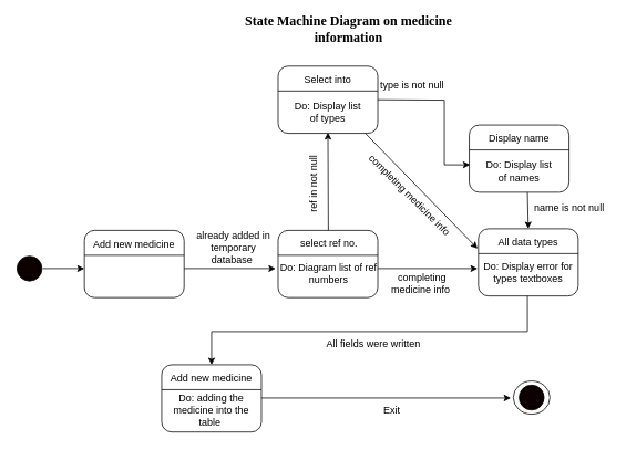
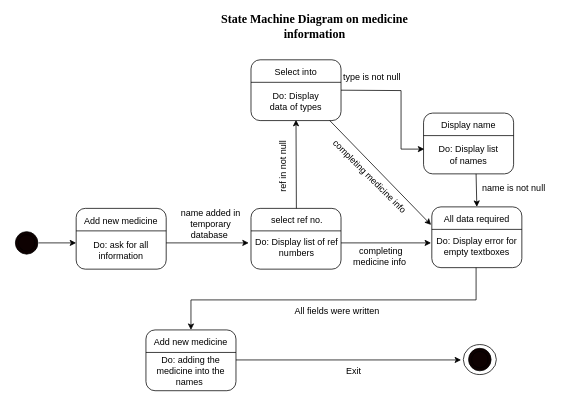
  <mxCell id="0" />
  <mxCell id="1" parent="0" />
  <mxCell id="2" value="" style="ellipse;shape=doubleEllipse;whiteSpace=wrap;html=1;aspect=fixed;strokeColor=#000000;gradientColor=none;fillColor=#0e0101;" vertex="1" parent="1"><mxGeometry x="20" y="308" width="30" height="30" as="geometry" /></mxCell>
  <mxCell id="3" value="" style="rounded=1;whiteSpace=wrap;html=1;strokeColor=#000000;fillColor=#FFFFFF;gradientColor=none;labelBackgroundColor=none;" vertex="1" parent="1"><mxGeometry x="101" y="277" width="120" height="81" as="geometry" /></mxCell>
  <mxCell id="4" value="" style="endArrow=none;html=1;rounded=0;" edge="1" parent="1"><mxGeometry width="50" height="50" relative="1" as="geometry"><mxPoint x="101" y="307" as="sourcePoint" /><mxPoint x="221" y="307" as="targetPoint" /></mxGeometry></mxCell>
  <mxCell id="5" value="Add new medicine" style="text;html=1;strokeColor=none;fillColor=none;align=center;verticalAlign=middle;whiteSpace=wrap;rounded=0;" vertex="1" parent="1"><mxGeometry x="106" y="284" width="110" height="20" as="geometry" /></mxCell>
+ <mxCell id="6" value="Do: ask for all information" style="text;html=1;strokeColor=none;fillColor=none;align=center;verticalAlign=middle;whiteSpace=wrap;rounded=0;labelBackgroundColor=none;" vertex="1" parent="1"><mxGeometry x="116" y="318" width="90" height="30" as="geometry" /></mxCell>
  <mxCell id="7" value="" style="endArrow=classic;html=1;rounded=0;" edge="1" parent="1"><mxGeometry width="50" height="50" relative="1" as="geometry"><mxPoint x="51" y="323" as="sourcePoint" /><mxPoint x="101" y="323" as="targetPoint" /></mxGeometry></mxCell>
- <mxCell id="8" value="already added in temporary database&amp;nbsp;" style="text;html=1;strokeColor=none;fillColor=none;align=center;verticalAlign=middle;whiteSpace=wrap;rounded=0;labelBackgroundColor=none;" vertex="1" parent="1"><mxGeometry x="234" y="283" width="93" height="30" as="geometry" /></mxCell>
+ <mxCell id="8" value="name added in temporary database&amp;nbsp;" style="text;html=1;strokeColor=none;fillColor=none;align=center;verticalAlign=middle;whiteSpace=wrap;rounded=0;labelBackgroundColor=none;" vertex="1" parent="1"><mxGeometry x="234" y="283" width="93" height="30" as="geometry" /></mxCell>
  <mxCell id="9" value="" style="endArrow=classic;html=1;rounded=0;" edge="1" parent="1"><mxGeometry width="50" height="50" relative="1" as="geometry"><mxPoint x="221" y="323" as="sourcePoint" /><mxPoint x="331" y="323" as="targetPoint" /></mxGeometry></mxCell>
  <mxCell id="10" value="" style="rounded=1;whiteSpace=wrap;html=1;strokeColor=#000000;fillColor=#FFFFFF;gradientColor=none;labelBackgroundColor=none;" vertex="1" parent="1"><mxGeometry x="334" y="277" width="120" height="81" as="geometry" /></mxCell>
  <mxCell id="11" value="" style="endArrow=none;html=1;rounded=0;" edge="1" parent="1"><mxGeometry width="50" height="50" relative="1" as="geometry"><mxPoint x="334" y="307" as="sourcePoint" /><mxPoint x="454" y="307" as="targetPoint" /></mxGeometry></mxCell>
  <mxCell id="12" value="select ref no." style="text;html=1;strokeColor=none;fillColor=none;align=center;verticalAlign=middle;whiteSpace=wrap;rounded=0;" vertex="1" parent="1"><mxGeometry x="345.5" y="283" width="99" height="20" as="geometry" /></mxCell>
- <mxCell id="13" value="Do: Diagram list of ref numbers" style="text;html=1;strokeColor=none;fillColor=none;align=center;verticalAlign=middle;whiteSpace=wrap;rounded=0;labelBackgroundColor=none;" vertex="1" parent="1"><mxGeometry x="332" y="314" width="126" height="30" as="geometry" /></mxCell>
+ <mxCell id="13" value="Do: Display list of ref numbers" style="text;html=1;strokeColor=none;fillColor=none;align=center;verticalAlign=middle;whiteSpace=wrap;rounded=0;labelBackgroundColor=none;" vertex="1" parent="1"><mxGeometry x="332" y="314" width="126" height="30" as="geometry" /></mxCell>
  <mxCell id="14" value="&lt;font style=&quot;font-size: 16px;&quot; face=&quot;Comic Sans MS&quot;&gt;&lt;b&gt;State Machine Diagram&amp;nbsp;on medicine information&lt;/b&gt;&lt;/font&gt;" style="text;html=1;strokeColor=none;fillColor=none;align=center;verticalAlign=middle;whiteSpace=wrap;rounded=0;labelBackgroundColor=none;" vertex="1" parent="1"><mxGeometry x="259" y="20" width="320" height="30" as="geometry" /></mxCell>
  <mxCell id="15" value="" style="endArrow=classic;html=1;rounded=0;fontFamily=Comic Sans MS;fontSize=16;" edge="1" parent="1"><mxGeometry width="50" height="50" relative="1" as="geometry"><mxPoint x="394.5" y="277" as="sourcePoint" /><mxPoint x="394" y="159" as="targetPoint" /></mxGeometry></mxCell>
  <mxCell id="16" value="" style="rounded=1;whiteSpace=wrap;html=1;strokeColor=#000000;fillColor=#FFFFFF;gradientColor=none;labelBackgroundColor=none;" vertex="1" parent="1"><mxGeometry x="334" y="79" width="120" height="81" as="geometry" /></mxCell>
  <mxCell id="17" value="" style="endArrow=none;html=1;rounded=0;" edge="1" parent="1"><mxGeometry width="50" height="50" relative="1" as="geometry"><mxPoint x="334" y="109" as="sourcePoint" /><mxPoint x="454" y="109" as="targetPoint" /></mxGeometry></mxCell>
  <mxCell id="18" value="Select into" style="text;html=1;strokeColor=none;fillColor=none;align=center;verticalAlign=middle;whiteSpace=wrap;rounded=0;" vertex="1" parent="1"><mxGeometry x="339" y="86" width="110" height="20" as="geometry" /></mxCell>
- <mxCell id="19" value="Do: Display list of types" style="text;html=1;strokeColor=none;fillColor=none;align=center;verticalAlign=middle;whiteSpace=wrap;rounded=0;labelBackgroundColor=none;" vertex="1" parent="1"><mxGeometry x="349" y="120" width="90" height="30" as="geometry" /></mxCell>
+ <mxCell id="19" value="Do: Display data of types" style="text;html=1;strokeColor=none;fillColor=none;align=center;verticalAlign=middle;whiteSpace=wrap;rounded=0;labelBackgroundColor=none;" vertex="1" parent="1"><mxGeometry x="349" y="120" width="90" height="30" as="geometry" /></mxCell>
  <mxCell id="20" value="ref in not null" style="text;html=1;strokeColor=none;fillColor=none;align=center;verticalAlign=middle;whiteSpace=wrap;rounded=0;labelBackgroundColor=none;rotation=-90;" vertex="1" parent="1"><mxGeometry x="330" y="206" width="93" height="30" as="geometry" /></mxCell>
  <mxCell id="21" value="" style="rounded=1;whiteSpace=wrap;html=1;strokeColor=#000000;fillColor=#FFFFFF;gradientColor=none;labelBackgroundColor=none;" vertex="1" parent="1"><mxGeometry x="564" y="150" width="120" height="81" as="geometry" /></mxCell>
  <mxCell id="22" value="" style="endArrow=none;html=1;rounded=0;" edge="1" parent="1"><mxGeometry width="50" height="50" relative="1" as="geometry"><mxPoint x="564" y="180" as="sourcePoint" /><mxPoint x="684" y="180" as="targetPoint" /></mxGeometry></mxCell>
  <mxCell id="23" value="Display name" style="text;html=1;strokeColor=none;fillColor=none;align=center;verticalAlign=middle;whiteSpace=wrap;rounded=0;" vertex="1" parent="1"><mxGeometry x="569" y="157" width="110" height="20" as="geometry" /></mxCell>
  <mxCell id="24" value="Do: Display list of names" style="text;html=1;strokeColor=none;fillColor=none;align=center;verticalAlign=middle;whiteSpace=wrap;rounded=0;labelBackgroundColor=none;" vertex="1" parent="1"><mxGeometry x="579" y="191" width="90" height="30" as="geometry" /></mxCell>
  <mxCell id="25" value="" style="endArrow=classic;html=1;rounded=0;fontFamily=Comic Sans MS;fontSize=16;exitX=1;exitY=0.5;exitDx=0;exitDy=0;entryX=0.008;entryY=0.593;entryDx=0;entryDy=0;entryPerimeter=0;" edge="1" parent="1" source="16" target="21"><mxGeometry width="50" height="50" relative="1" as="geometry"><mxPoint x="454" y="120" as="sourcePoint" /><mxPoint x="534" y="199" as="targetPoint" /><Array as="points"><mxPoint x="534" y="120" /><mxPoint x="534" y="198" /></Array></mxGeometry></mxCell>
  <mxCell id="26" value="" style="ellipse;whiteSpace=wrap;html=1;strokeColor=#000000;fillColor=#FFFFFF;gradientColor=none;" vertex="1" parent="1"><mxGeometry x="617" y="458.5" width="44" height="40" as="geometry" /></mxCell>
  <mxCell id="27" value="" style="ellipse;shape=doubleEllipse;whiteSpace=wrap;html=1;aspect=fixed;strokeColor=#000000;fillColor=#0e0101;gradientColor=none;" vertex="1" parent="1"><mxGeometry x="624" y="463.5" width="30" height="30" as="geometry" /></mxCell>
  <mxCell id="28" value="" style="endArrow=classic;html=1;rounded=0;fontFamily=Comic Sans MS;fontSize=16;" edge="1" parent="1"><mxGeometry width="50" height="50" relative="1" as="geometry"><mxPoint x="439" y="160" as="sourcePoint" /><mxPoint x="574" y="299" as="targetPoint" /></mxGeometry></mxCell>
  <mxCell id="29" value="" style="endArrow=classic;html=1;rounded=0;fontFamily=Comic Sans MS;fontSize=16;" edge="1" parent="1"><mxGeometry width="50" height="50" relative="1" as="geometry"><mxPoint x="454" y="323" as="sourcePoint" /><mxPoint x="574" y="323" as="targetPoint" /></mxGeometry></mxCell>
  <mxCell id="30" value="" style="rounded=1;whiteSpace=wrap;html=1;strokeColor=#000000;fillColor=#FFFFFF;gradientColor=none;labelBackgroundColor=none;" vertex="1" parent="1"><mxGeometry x="575" y="275" width="120" height="81" as="geometry" /></mxCell>
  <mxCell id="31" value="" style="endArrow=none;html=1;rounded=0;" edge="1" parent="1"><mxGeometry width="50" height="50" relative="1" as="geometry"><mxPoint x="575" y="305" as="sourcePoint" /><mxPoint x="695" y="305" as="targetPoint" /></mxGeometry></mxCell>
- <mxCell id="32" value="All data types" style="text;html=1;strokeColor=none;fillColor=none;align=center;verticalAlign=middle;whiteSpace=wrap;rounded=0;" vertex="1" parent="1"><mxGeometry x="580" y="282" width="110" height="20" as="geometry" /></mxCell>
- <mxCell id="33" value="Do: Display error for types textboxes" style="text;html=1;strokeColor=none;fillColor=none;align=center;verticalAlign=middle;whiteSpace=wrap;rounded=0;labelBackgroundColor=none;" vertex="1" parent="1"><mxGeometry x="573" y="313" width="124" height="30" as="geometry" /></mxCell>
+ <mxCell id="32" value="All data required" style="text;html=1;strokeColor=none;fillColor=none;align=center;verticalAlign=middle;whiteSpace=wrap;rounded=0;" vertex="1" parent="1"><mxGeometry x="580" y="282" width="110" height="20" as="geometry" /></mxCell>
+ <mxCell id="33" value="Do: Display error for empty textboxes" style="text;html=1;strokeColor=none;fillColor=none;align=center;verticalAlign=middle;whiteSpace=wrap;rounded=0;labelBackgroundColor=none;" vertex="1" parent="1"><mxGeometry x="573" y="313" width="124" height="30" as="geometry" /></mxCell>
  <mxCell id="34" value="" style="endArrow=classic;html=1;rounded=0;fontFamily=Comic Sans MS;fontSize=16;entryX=0.5;entryY=0;entryDx=0;entryDy=0;" edge="1" parent="1" target="30"><mxGeometry width="50" height="50" relative="1" as="geometry"><mxPoint x="634" y="231" as="sourcePoint" /><mxPoint x="684" y="181" as="targetPoint" /></mxGeometry></mxCell>
  <mxCell id="35" value="type is not null" style="text;html=1;strokeColor=none;fillColor=none;align=center;verticalAlign=middle;whiteSpace=wrap;rounded=0;labelBackgroundColor=none;rotation=0;" vertex="1" parent="1"><mxGeometry x="449" y="88" width="93" height="30" as="geometry" /></mxCell>
  <mxCell id="36" value="name is not null" style="text;html=1;strokeColor=none;fillColor=none;align=center;verticalAlign=middle;whiteSpace=wrap;rounded=0;labelBackgroundColor=none;rotation=0;" vertex="1" parent="1"><mxGeometry x="638" y="236" width="93" height="30" as="geometry" /></mxCell>
  <mxCell id="37" value="completing medicine info&amp;nbsp;" style="text;html=1;strokeColor=none;fillColor=none;align=center;verticalAlign=middle;whiteSpace=wrap;rounded=0;labelBackgroundColor=none;rotation=45;" vertex="1" parent="1"><mxGeometry x="423" y="221" width="141" height="30" as="geometry" /></mxCell>
  <mxCell id="38" value="completing medicine info&amp;nbsp;" style="text;html=1;strokeColor=none;fillColor=none;align=center;verticalAlign=middle;whiteSpace=wrap;rounded=0;labelBackgroundColor=none;rotation=0;" vertex="1" parent="1"><mxGeometry x="461" y="326" width="93" height="30" as="geometry" /></mxCell>
  <mxCell id="39" value="" style="endArrow=classic;html=1;rounded=0;fontFamily=Comic Sans MS;fontSize=16;" edge="1" parent="1"><mxGeometry width="50" height="50" relative="1" as="geometry"><mxPoint x="634" y="356" as="sourcePoint" /><mxPoint x="254" y="439" as="targetPoint" /><Array as="points"><mxPoint x="634" y="399" /><mxPoint x="434" y="399" /><mxPoint x="254" y="399" /></Array></mxGeometry></mxCell>
  <mxCell id="40" value="" style="rounded=1;whiteSpace=wrap;html=1;strokeColor=#000000;fillColor=#FFFFFF;gradientColor=none;labelBackgroundColor=none;" vertex="1" parent="1"><mxGeometry x="194" y="439" width="120" height="81" as="geometry" /></mxCell>
  <mxCell id="41" value="" style="endArrow=none;html=1;rounded=0;" edge="1" parent="1"><mxGeometry width="50" height="50" relative="1" as="geometry"><mxPoint x="194" y="469" as="sourcePoint" /><mxPoint x="314" y="469" as="targetPoint" /></mxGeometry></mxCell>
  <mxCell id="42" value="Add new medicine" style="text;html=1;strokeColor=none;fillColor=none;align=center;verticalAlign=middle;whiteSpace=wrap;rounded=0;" vertex="1" parent="1"><mxGeometry x="199" y="446" width="110" height="20" as="geometry" /></mxCell>
- <mxCell id="43" value="Do: adding the medicine into the table&amp;nbsp;" style="text;html=1;strokeColor=none;fillColor=none;align=center;verticalAlign=middle;whiteSpace=wrap;rounded=0;labelBackgroundColor=none;" vertex="1" parent="1"><mxGeometry x="194" y="479" width="120" height="30" as="geometry" /></mxCell>
+ <mxCell id="43" value="Do: adding the medicine into the names&amp;nbsp;" style="text;html=1;strokeColor=none;fillColor=none;align=center;verticalAlign=middle;whiteSpace=wrap;rounded=0;labelBackgroundColor=none;" vertex="1" parent="1"><mxGeometry x="194" y="479" width="120" height="30" as="geometry" /></mxCell>
  <mxCell id="44" value="All fields were written" style="text;html=1;strokeColor=none;fillColor=none;align=center;verticalAlign=middle;whiteSpace=wrap;rounded=0;labelBackgroundColor=none;rotation=0;" vertex="1" parent="1"><mxGeometry x="356" y="399" width="186" height="30" as="geometry" /></mxCell>
  <mxCell id="45" value="" style="endArrow=classic;html=1;rounded=0;fontFamily=Comic Sans MS;fontSize=16;" edge="1" parent="1"><mxGeometry width="50" height="50" relative="1" as="geometry"><mxPoint x="314" y="479" as="sourcePoint" /><mxPoint x="614" y="479" as="targetPoint" /></mxGeometry></mxCell>
  <mxCell id="46" value="Exit" style="text;html=1;strokeColor=none;fillColor=none;align=center;verticalAlign=middle;whiteSpace=wrap;rounded=0;labelBackgroundColor=none;rotation=0;" vertex="1" parent="1"><mxGeometry x="378" y="479" width="186" height="30" as="geometry" /></mxCell>
